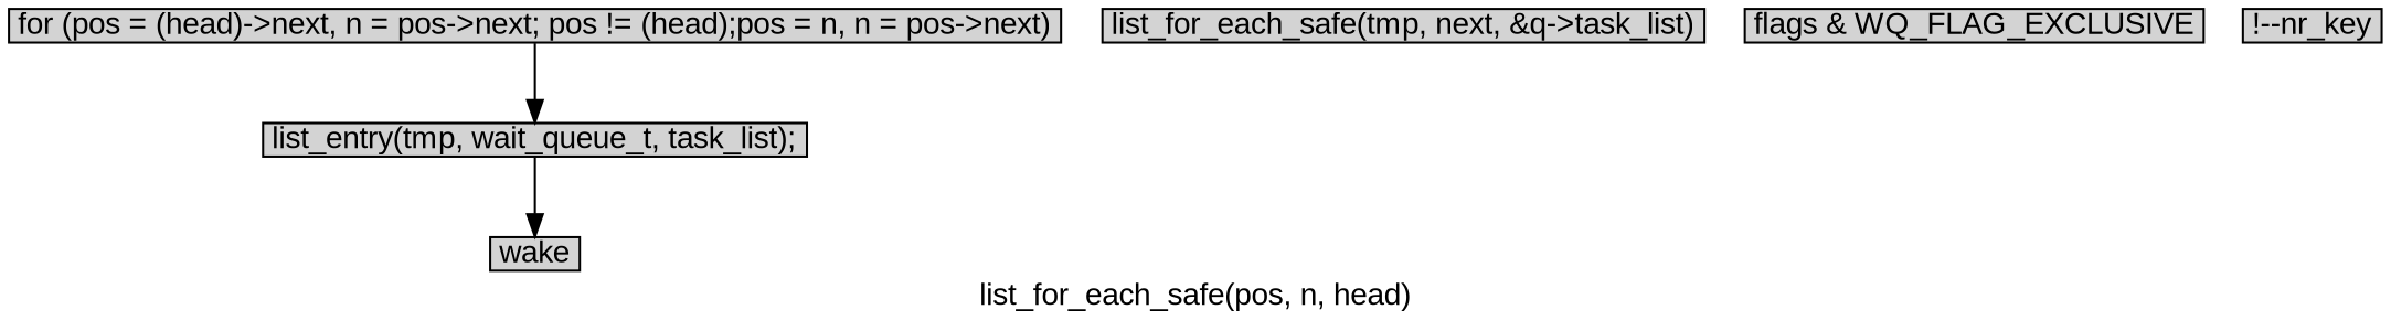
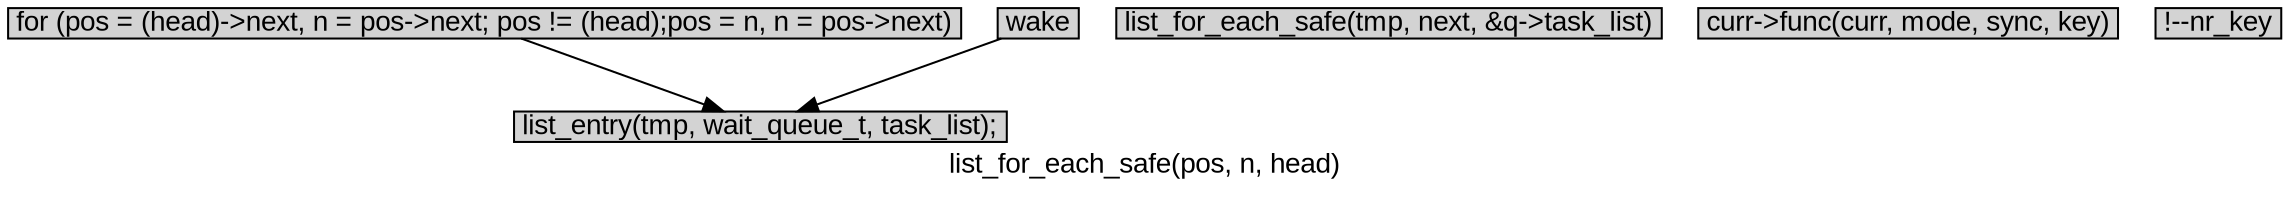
  digraph {
    fontname="Liberation Sans"
    label="list_for_each_safe(pos, n, head)"
    node [fontname="Liberation Sans" margin="0.05,0.005" shape=box style=filled]
    edge [fontname="Liberation Sans"]
    n1 [height=0.1 label="for (pos = (head)->next, n = pos->next; pos != (head);pos = n, n = pos->next)" width=0.1]
    n2 [height=0.1 label="list_entry(tmp, wait_queue_t, task_list);" width=0.1]
    wake [height=0.1 width=0.1]
    n4 [height=0.1 label="list_for_each_safe(tmp, next, &q->task_list)" width=0.1]
-   n6 [height=0.1 label="flags & WQ_FLAG_EXCLUSIVE" width=0.1]
+   n5 [height=0.1 label="curr->func(curr, mode, sync, key)" width=0.1]
    n7 [height=0.1 label="!--nr_key" width=0.1]
    n1 -> n2
-   n2 -> wake
+   wake -> n2
  }
